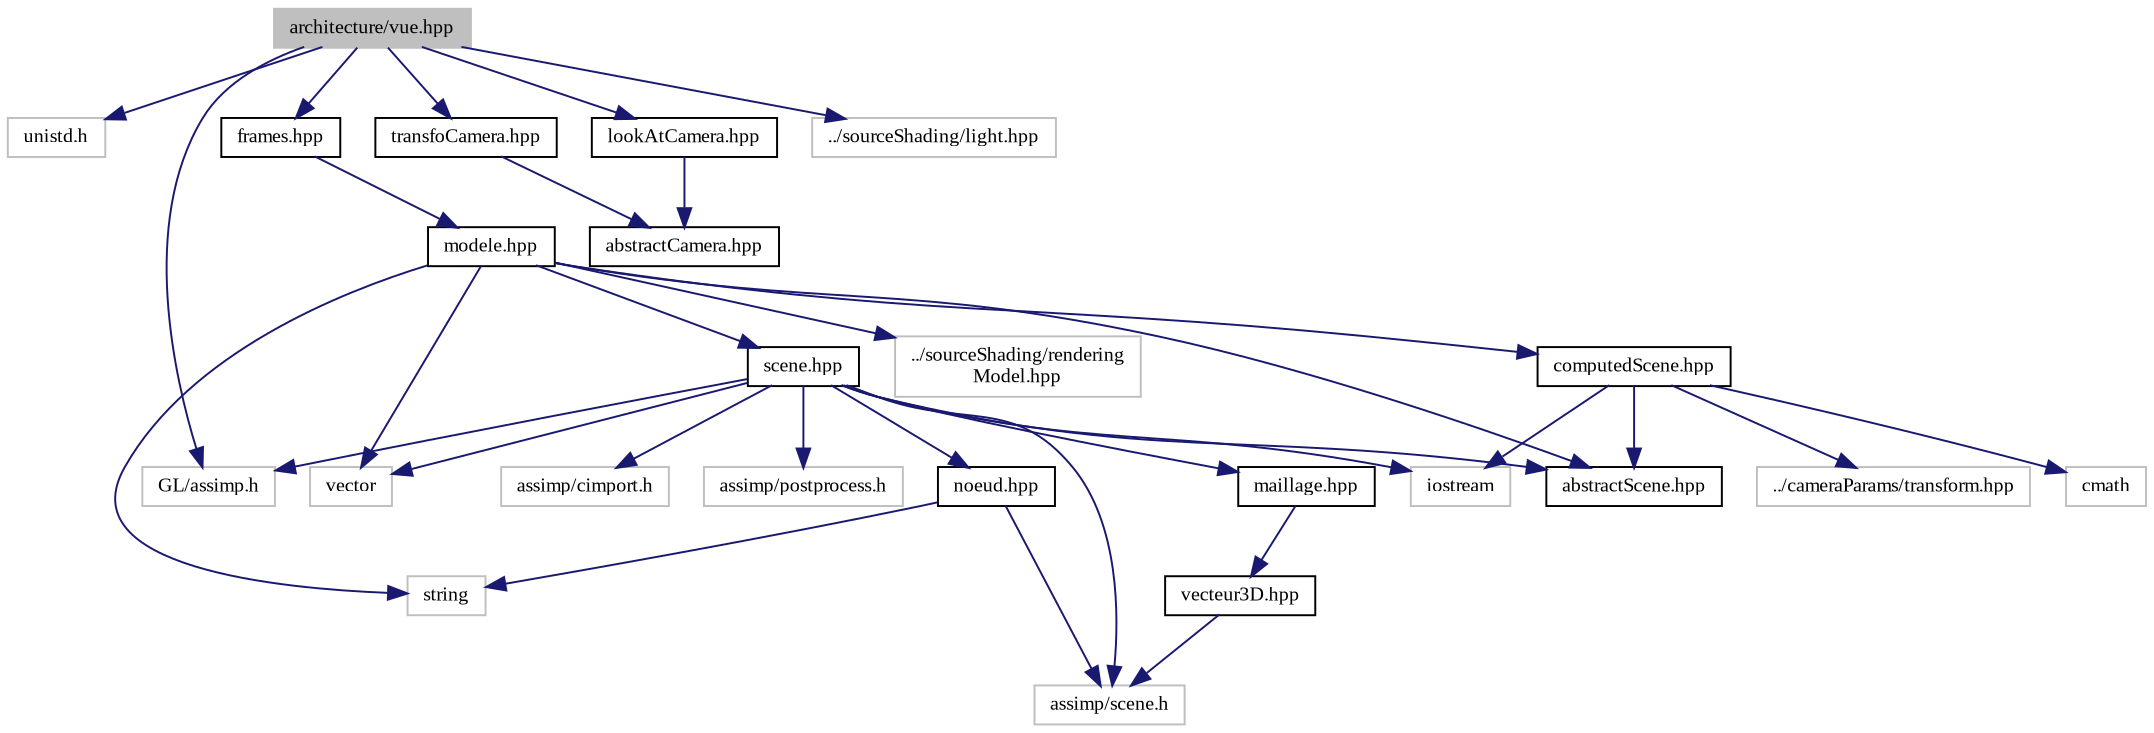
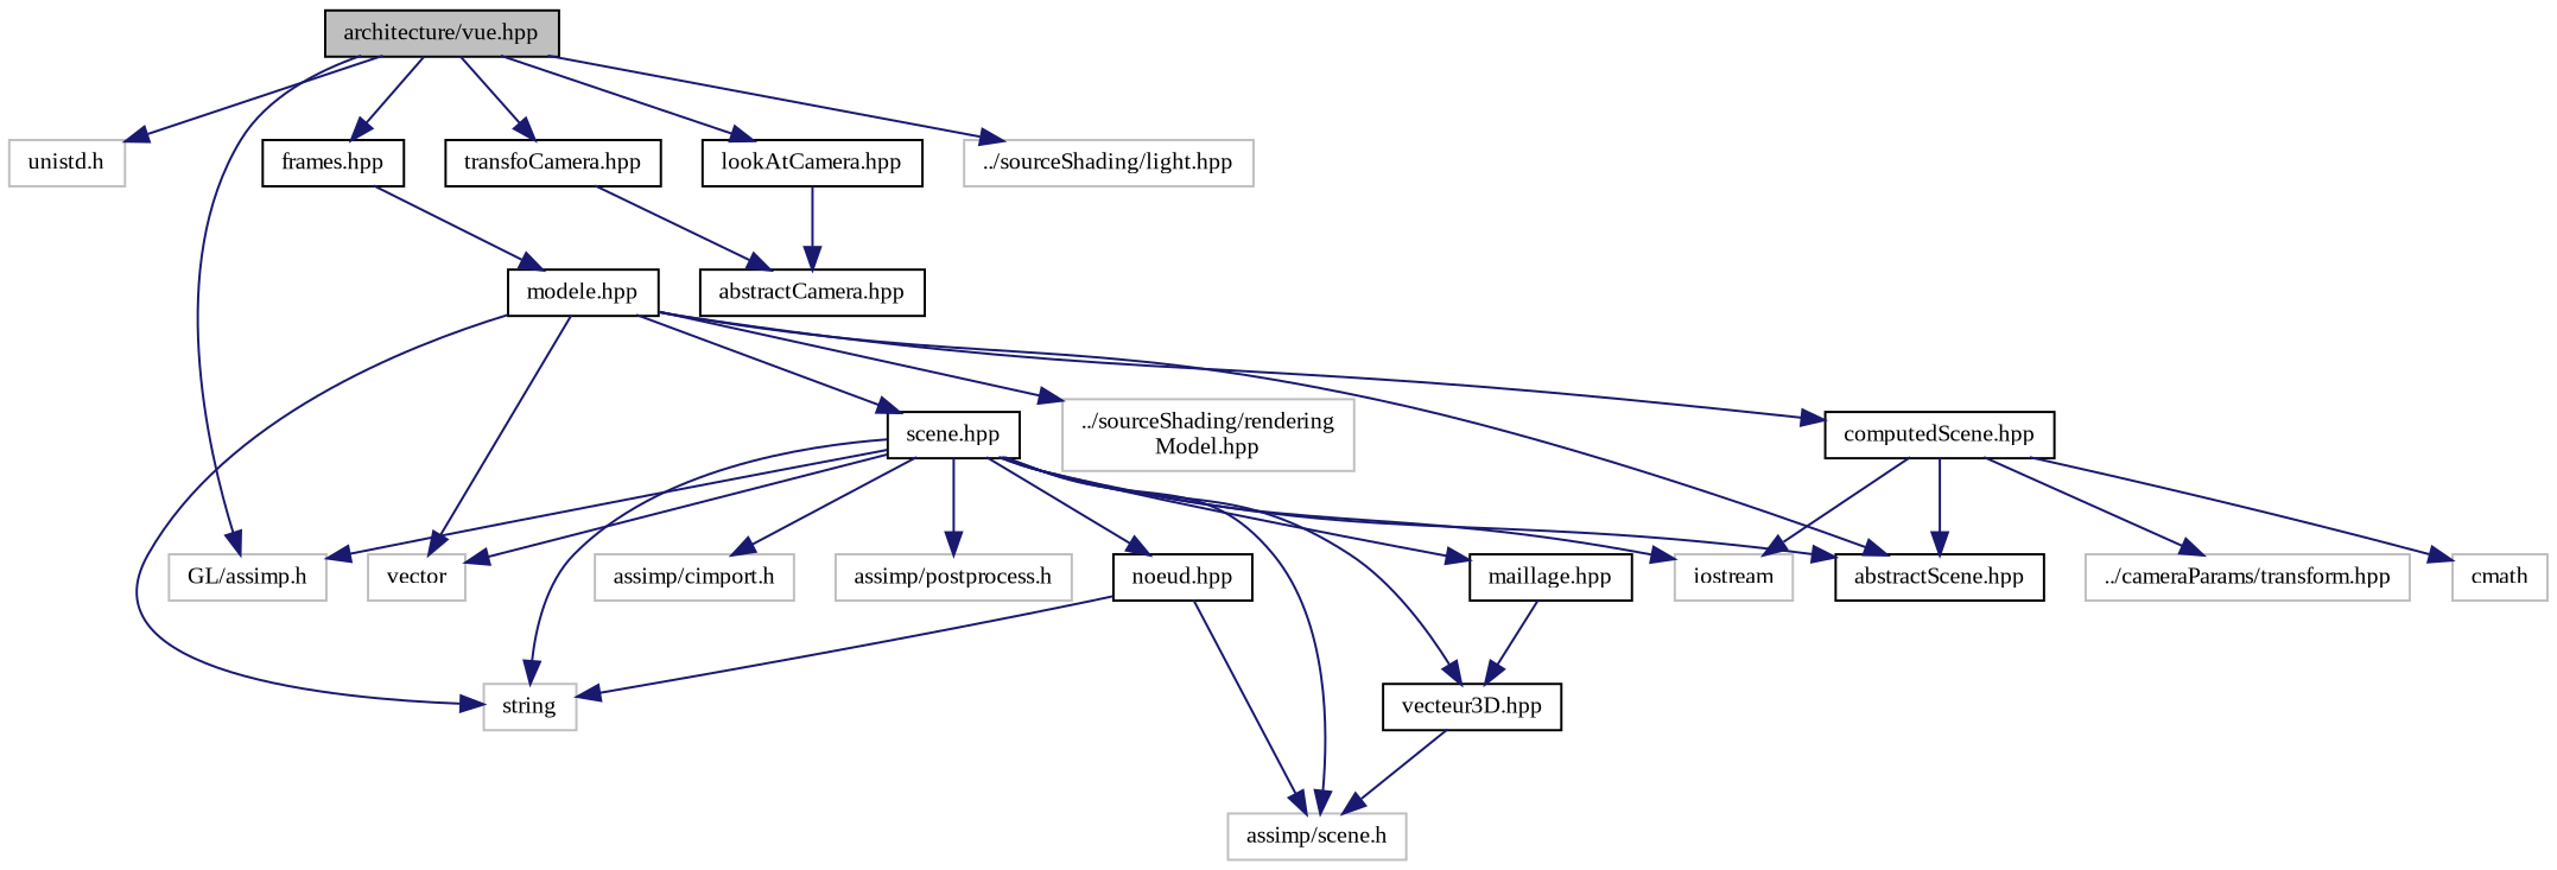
  digraph {
    fontname="Liberation Serif"
    node [color=black fillcolor=white fontname="Liberation Serif" fontsize=10 shape=record style=filled]
    edge [color=midnightblue fontname="Liberation Serif" fontsize=10 labelfontname=Helvetica labelfontsize=10 style=solid]
-   n1 [color=grey75 fillcolor=grey75 fontcolor=black height=0.2 label="architecture/vue.hpp" width=0.4]
+   n1 [fillcolor=grey75 fontcolor=black height=0.2 label="architecture/vue.hpp" width=0.4]
    n2 [color=grey75 height=0.2 label="unistd.h" width=0.4]
    n3 [color=grey75 height=0.2 label="GL/assimp.h" width=0.4]
    n4 [height=0.2 label="frames.hpp" width=0.4]
    n5 [height=0.2 label="transfoCamera.hpp" width=0.4]
    n6 [height=0.2 label="lookAtCamera.hpp" width=0.4]
    n7 [color=grey75 height=0.2 label="../sourceShading/light.hpp" width=0.4]
    n8 [height=0.2 label="modele.hpp" width=0.4]
    n9 [color=grey75 height=0.2 label=string width=0.4]
    n10 [color=grey75 height=0.2 label=vector width=0.4]
    n11 [height=0.2 label="scene.hpp" width=0.4]
    n12 [height=0.2 label="abstractScene.hpp" width=0.4]
    n13 [height=0.2 label="computedScene.hpp" width=0.4]
    n14 [color=grey75 height=0.2 label="../sourceShading/rendering\lModel.hpp" width=0.4]
    n15 [height=0.2 label="abstractCamera.hpp" width=0.4]
    n16 [color=grey75 height=0.2 label=iostream width=0.4]
    n17 [color=grey75 height=0.2 label="assimp/cimport.h" width=0.4]
    n18 [color=grey75 height=0.2 label="assimp/scene.h" width=0.4]
    n19 [color=grey75 height=0.2 label="assimp/postprocess.h" width=0.4]
    n20 [height=0.2 label="vecteur3D.hpp" width=0.4]
    n21 [height=0.2 label="noeud.hpp" width=0.4]
    n22 [height=0.2 label="maillage.hpp" width=0.4]
    n23 [color=grey75 height=0.2 label="../cameraParams/transform.hpp" width=0.4]
    n24 [color=grey75 height=0.2 label=cmath width=0.4]
    n1 -> n2
    n1 -> n3
    n1 -> n4
    n1 -> n5
    n1 -> n6
    n1 -> n7
    n4 -> n8
    n5 -> n15
    n6 -> n15
    n8 -> n9
    n8 -> n10
    n8 -> n11
    n8 -> n12
    n8 -> n13
    n8 -> n14
    n11 -> n3
+   n11 -> n9
    n11 -> n10
    n11 -> n12
    n11 -> n16
    n11 -> n17
    n11 -> n18
    n11 -> n19
+   n11 -> n20
    n11 -> n21
    n11 -> n22
    n13 -> n12
    n13 -> n16
    n13 -> n23
    n13 -> n24
    n20 -> n18
    n21 -> n9
    n21 -> n18
    n22 -> n20
  }
